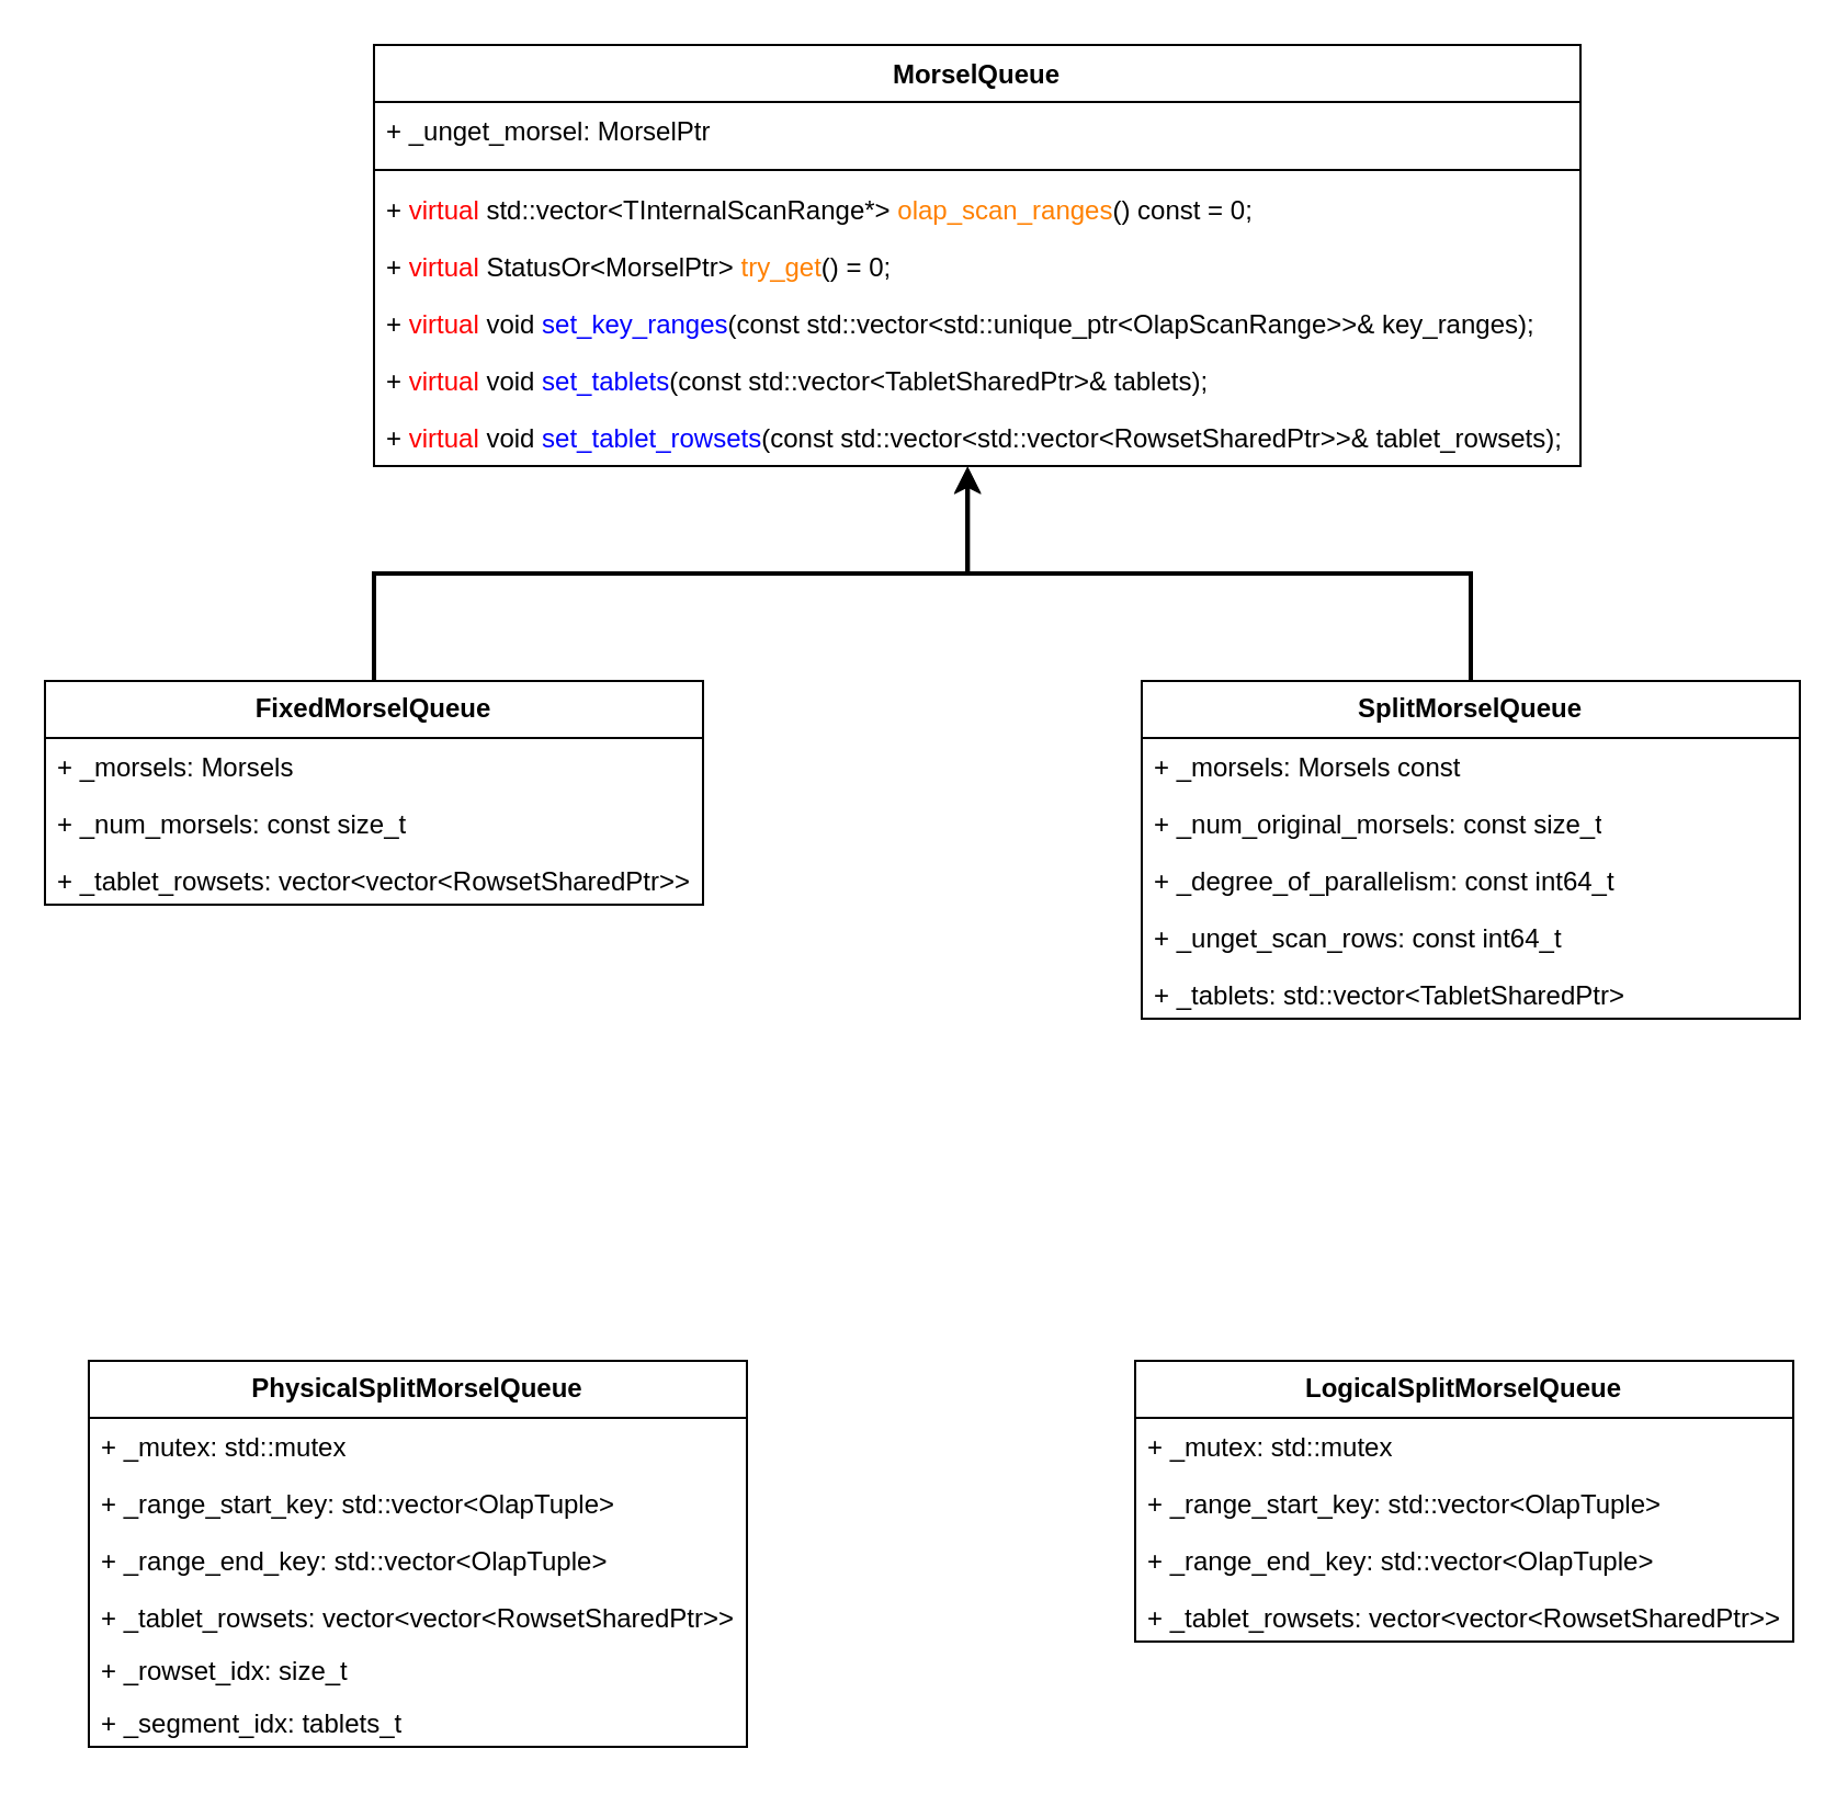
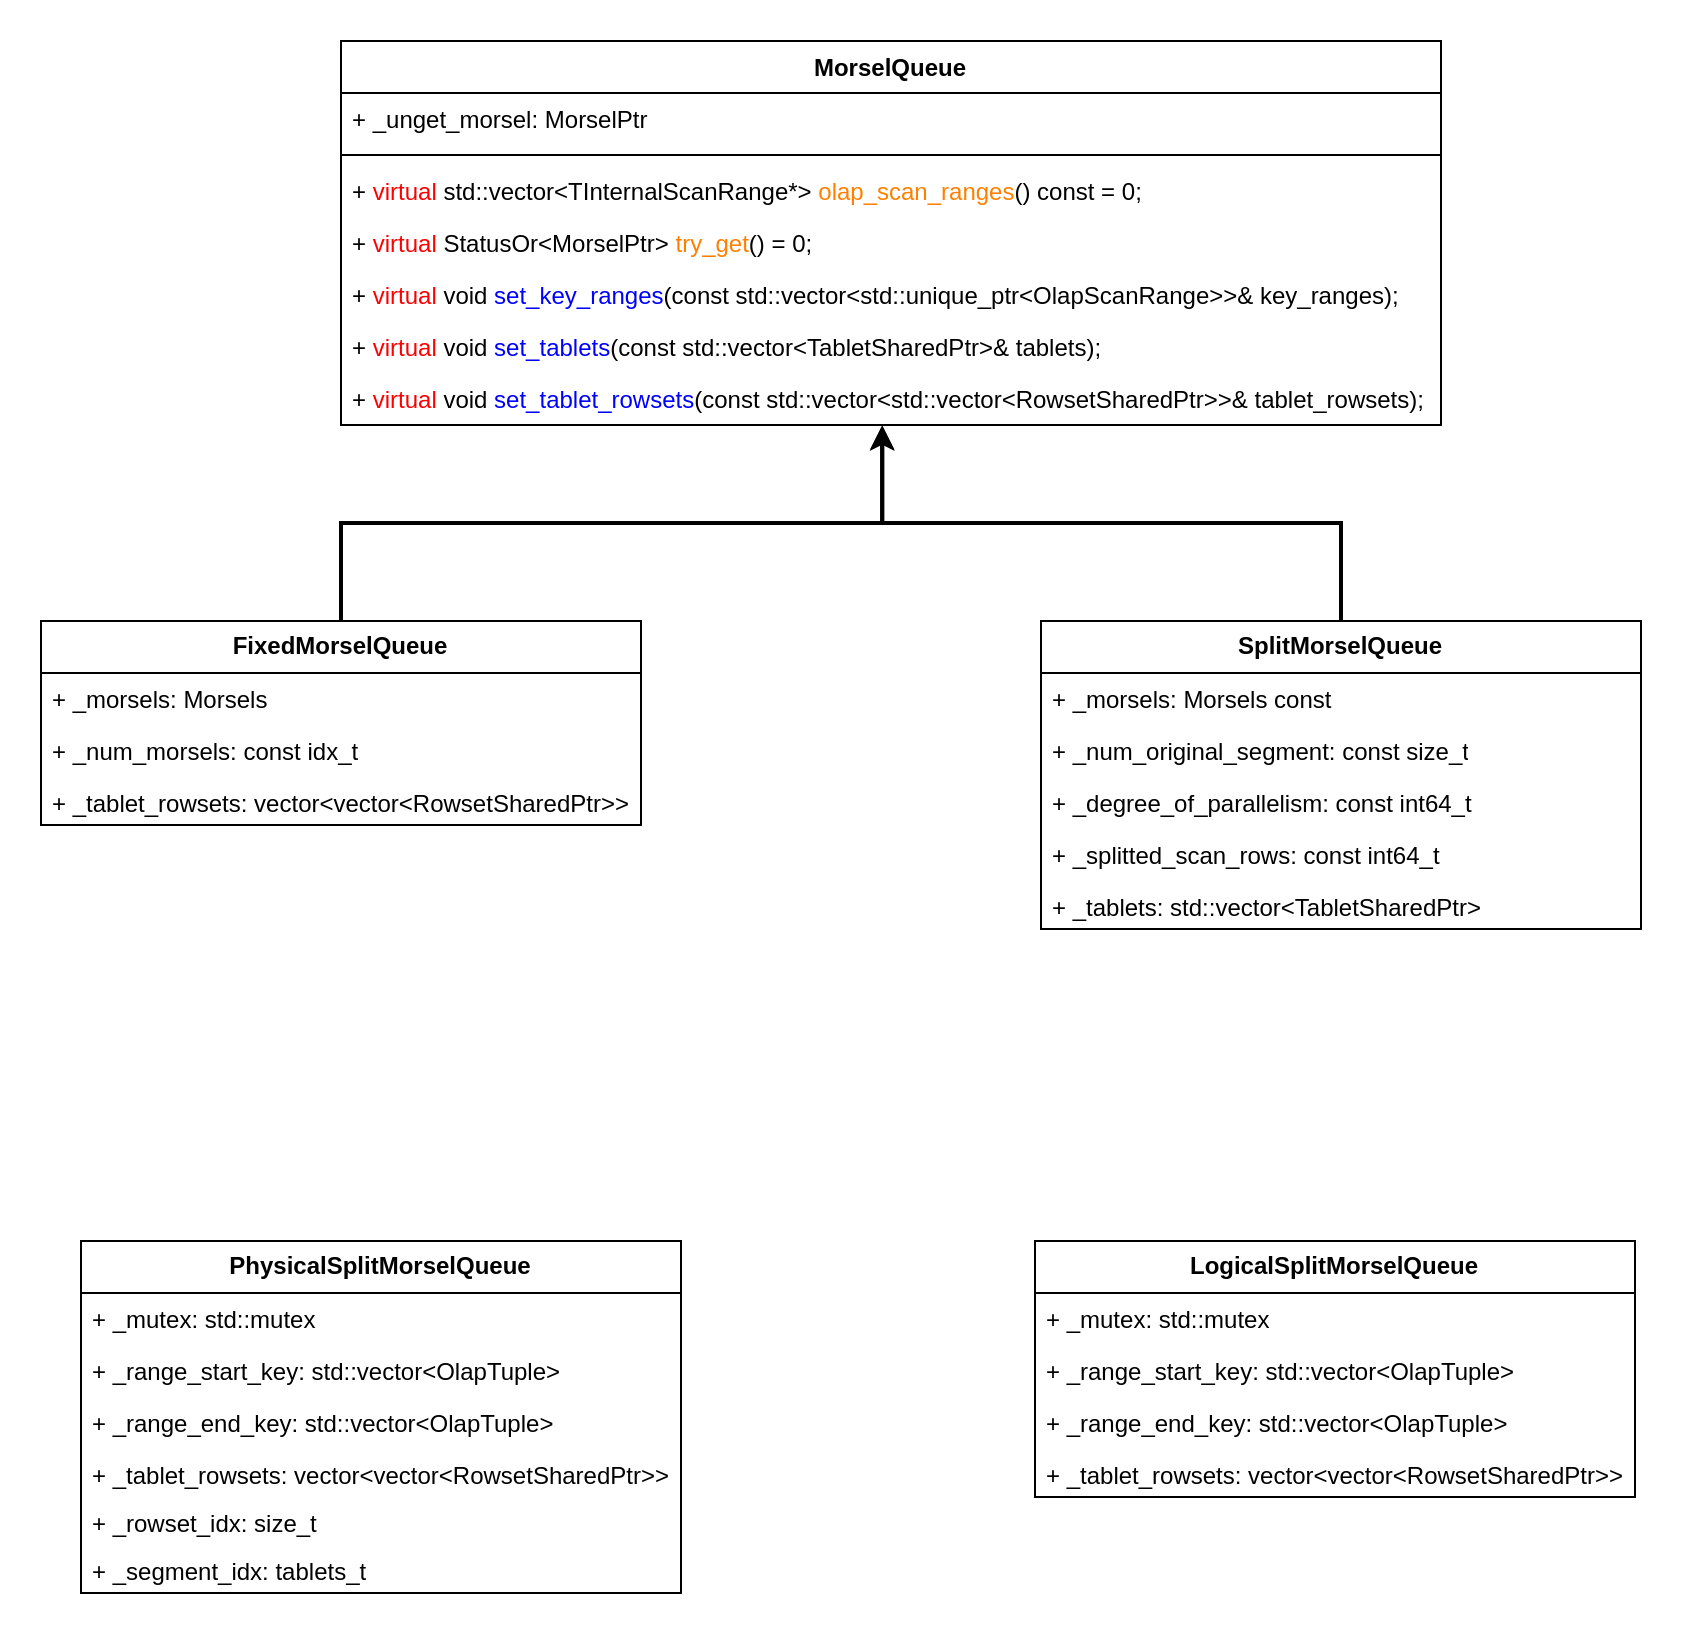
  <mxCell id="0" />
  <mxCell id="1" parent="0" />
  <mxCell id="2" value="MorselQueue" style="swimlane;fontStyle=1;align=center;verticalAlign=top;childLayout=stackLayout;horizontal=1;startSize=26;horizontalStack=0;resizeParent=1;resizeParentMax=0;resizeLast=0;collapsible=1;marginBottom=0;whiteSpace=wrap;html=1;" vertex="1" parent="1"><mxGeometry x="170" y="20" width="550" height="192" as="geometry" /></mxCell>
  <mxCell id="3" value="+ _unget_morsel: MorselPtr" style="text;strokeColor=none;fillColor=none;align=left;verticalAlign=top;spacingLeft=4;spacingRight=4;overflow=hidden;rotatable=0;points=[[0,0.5],[1,0.5]];portConstraint=eastwest;whiteSpace=wrap;html=1;" vertex="1" parent="2"><mxGeometry y="26" width="550" height="26" as="geometry" /></mxCell>
  <mxCell id="4" value="" style="line;strokeWidth=1;fillColor=none;align=left;verticalAlign=middle;spacingTop=-1;spacingLeft=3;spacingRight=3;rotatable=0;labelPosition=right;points=[];portConstraint=eastwest;strokeColor=inherit;" vertex="1" parent="2"><mxGeometry y="52" width="550" height="10" as="geometry" /></mxCell>
  <mxCell id="5" value="+ &lt;font color=&quot;#ff0000&quot;&gt;virtual&lt;/font&gt; std::vector&amp;lt;TInternalScanRange*&amp;gt; &lt;font color=&quot;#ff8000&quot;&gt;olap_scan_ranges&lt;/font&gt;() const = 0;" style="text;strokeColor=none;fillColor=none;align=left;verticalAlign=top;spacingLeft=4;spacingRight=4;overflow=hidden;rotatable=0;points=[[0,0.5],[1,0.5]];portConstraint=eastwest;whiteSpace=wrap;html=1;" vertex="1" parent="2"><mxGeometry y="62" width="550" height="26" as="geometry" /></mxCell>
  <mxCell id="6" value="+ &lt;font color=&quot;#ff0000&quot;&gt;virtual&lt;/font&gt; StatusOr&amp;lt;MorselPtr&amp;gt; &lt;font color=&quot;#ff8000&quot;&gt;try_get&lt;/font&gt;() = 0;" style="text;strokeColor=none;fillColor=none;align=left;verticalAlign=top;spacingLeft=4;spacingRight=4;overflow=hidden;rotatable=0;points=[[0,0.5],[1,0.5]];portConstraint=eastwest;whiteSpace=wrap;html=1;" vertex="1" parent="2"><mxGeometry y="88" width="550" height="26" as="geometry" /></mxCell>
  <mxCell id="7" value="+&amp;nbsp;&lt;font color=&quot;#ff0000&quot;&gt;virtual&lt;/font&gt;&amp;nbsp;void &lt;font color=&quot;#0000ff&quot;&gt;set_key_ranges&lt;/font&gt;(const std::vector&amp;lt;std::unique_ptr&amp;lt;OlapScanRange&amp;gt;&amp;gt;&amp;amp; key_ranges);" style="text;strokeColor=none;fillColor=none;align=left;verticalAlign=top;spacingLeft=4;spacingRight=4;overflow=hidden;rotatable=0;points=[[0,0.5],[1,0.5]];portConstraint=eastwest;whiteSpace=wrap;html=1;" vertex="1" parent="2"><mxGeometry y="114" width="550" height="26" as="geometry" /></mxCell>
  <mxCell id="8" value="+ &lt;font color=&quot;#ff0000&quot;&gt;virtual&lt;/font&gt; void &lt;font color=&quot;#0000ff&quot;&gt;set_tablets&lt;/font&gt;(const std::vector&amp;lt;TabletSharedPtr&amp;gt;&amp;amp; tablets);" style="text;strokeColor=none;fillColor=none;align=left;verticalAlign=top;spacingLeft=4;spacingRight=4;overflow=hidden;rotatable=0;points=[[0,0.5],[1,0.5]];portConstraint=eastwest;whiteSpace=wrap;html=1;" vertex="1" parent="2"><mxGeometry y="140" width="550" height="26" as="geometry" /></mxCell>
  <mxCell id="9" value="+ &lt;font color=&quot;#ff0000&quot;&gt;virtual&lt;/font&gt; void &lt;font color=&quot;#0000ff&quot;&gt;set_tablet_rowsets&lt;/font&gt;(const std::vector&amp;lt;std::vector&amp;lt;RowsetSharedPtr&amp;gt;&amp;gt;&amp;amp; tablet_rowsets);" style="text;strokeColor=none;fillColor=none;align=left;verticalAlign=top;spacingLeft=4;spacingRight=4;overflow=hidden;rotatable=0;points=[[0,0.5],[1,0.5]];portConstraint=eastwest;whiteSpace=wrap;html=1;" vertex="1" parent="2"><mxGeometry y="166" width="550" height="26" as="geometry" /></mxCell>
  <mxCell id="10" style="edgeStyle=orthogonalEdgeStyle;rounded=0;orthogonalLoop=1;jettySize=auto;html=1;exitX=0.5;exitY=0;exitDx=0;exitDy=0;entryX=0.492;entryY=1.019;entryDx=0;entryDy=0;entryPerimeter=0;strokeWidth=2;" edge="1" parent="1" source="11" target="9"><mxGeometry relative="1" as="geometry" /></mxCell>
  <mxCell id="11" value="&lt;b&gt;FixedMorselQueue&lt;/b&gt;" style="swimlane;fontStyle=0;childLayout=stackLayout;horizontal=1;startSize=26;fillColor=none;horizontalStack=0;resizeParent=1;resizeParentMax=0;resizeLast=0;collapsible=1;marginBottom=0;whiteSpace=wrap;html=1;" vertex="1" parent="1"><mxGeometry x="20" y="310" width="300" height="102" as="geometry" /></mxCell>
  <mxCell id="12" value="+ _morsels: Morsels" style="text;strokeColor=none;fillColor=none;align=left;verticalAlign=top;spacingLeft=4;spacingRight=4;overflow=hidden;rotatable=0;points=[[0,0.5],[1,0.5]];portConstraint=eastwest;whiteSpace=wrap;html=1;" vertex="1" parent="11"><mxGeometry y="26" width="300" height="26" as="geometry" /></mxCell>
- <mxCell id="13" value="+ _num_morsels: const size_t" style="text;strokeColor=none;fillColor=none;align=left;verticalAlign=top;spacingLeft=4;spacingRight=4;overflow=hidden;rotatable=0;points=[[0,0.5],[1,0.5]];portConstraint=eastwest;whiteSpace=wrap;html=1;" vertex="1" parent="11"><mxGeometry y="52" width="300" height="26" as="geometry" /></mxCell>
+ <mxCell id="13" value="+ _num_morsels: const idx_t" style="text;strokeColor=none;fillColor=none;align=left;verticalAlign=top;spacingLeft=4;spacingRight=4;overflow=hidden;rotatable=0;points=[[0,0.5],[1,0.5]];portConstraint=eastwest;whiteSpace=wrap;html=1;" vertex="1" parent="11"><mxGeometry y="52" width="300" height="26" as="geometry" /></mxCell>
  <mxCell id="14" value="+ _tablet_rowsets: vector&amp;lt;vector&amp;lt;RowsetSharedPtr&amp;gt;&amp;gt;" style="text;strokeColor=none;fillColor=none;align=left;verticalAlign=top;spacingLeft=4;spacingRight=4;overflow=hidden;rotatable=0;points=[[0,0.5],[1,0.5]];portConstraint=eastwest;whiteSpace=wrap;html=1;" vertex="1" parent="11"><mxGeometry y="78" width="300" height="24" as="geometry" /></mxCell>
  <mxCell id="15" style="edgeStyle=orthogonalEdgeStyle;rounded=0;orthogonalLoop=1;jettySize=auto;html=1;exitX=0.5;exitY=0;exitDx=0;exitDy=0;entryX=0.492;entryY=1.003;entryDx=0;entryDy=0;entryPerimeter=0;strokeWidth=2;" edge="1" parent="1" source="16" target="9"><mxGeometry relative="1" as="geometry" /></mxCell>
  <mxCell id="16" value="&lt;b&gt;SplitMorselQueue&lt;/b&gt;" style="swimlane;fontStyle=0;childLayout=stackLayout;horizontal=1;startSize=26;fillColor=none;horizontalStack=0;resizeParent=1;resizeParentMax=0;resizeLast=0;collapsible=1;marginBottom=0;whiteSpace=wrap;html=1;" vertex="1" parent="1"><mxGeometry x="520" y="310" width="300" height="154" as="geometry" /></mxCell>
  <mxCell id="17" value="+ _morsels: Morsels&amp;nbsp;const" style="text;strokeColor=none;fillColor=none;align=left;verticalAlign=top;spacingLeft=4;spacingRight=4;overflow=hidden;rotatable=0;points=[[0,0.5],[1,0.5]];portConstraint=eastwest;whiteSpace=wrap;html=1;" vertex="1" parent="16"><mxGeometry y="26" width="300" height="26" as="geometry" /></mxCell>
- <mxCell id="18" value="+ _num_original_morsels: const size_t" style="text;strokeColor=none;fillColor=none;align=left;verticalAlign=top;spacingLeft=4;spacingRight=4;overflow=hidden;rotatable=0;points=[[0,0.5],[1,0.5]];portConstraint=eastwest;whiteSpace=wrap;html=1;" vertex="1" parent="16"><mxGeometry y="52" width="300" height="26" as="geometry" /></mxCell>
+ <mxCell id="18" value="+ _num_original_segment: const size_t" style="text;strokeColor=none;fillColor=none;align=left;verticalAlign=top;spacingLeft=4;spacingRight=4;overflow=hidden;rotatable=0;points=[[0,0.5],[1,0.5]];portConstraint=eastwest;whiteSpace=wrap;html=1;" vertex="1" parent="16"><mxGeometry y="52" width="300" height="26" as="geometry" /></mxCell>
  <mxCell id="19" value="+ _degree_of_parallelism: const int64_t" style="text;strokeColor=none;fillColor=none;align=left;verticalAlign=top;spacingLeft=4;spacingRight=4;overflow=hidden;rotatable=0;points=[[0,0.5],[1,0.5]];portConstraint=eastwest;whiteSpace=wrap;html=1;" vertex="1" parent="16"><mxGeometry y="78" width="300" height="26" as="geometry" /></mxCell>
- <mxCell id="20" value="+ _unget_scan_rows: const int64_t" style="text;strokeColor=none;fillColor=none;align=left;verticalAlign=top;spacingLeft=4;spacingRight=4;overflow=hidden;rotatable=0;points=[[0,0.5],[1,0.5]];portConstraint=eastwest;whiteSpace=wrap;html=1;" vertex="1" parent="16"><mxGeometry y="104" width="300" height="26" as="geometry" /></mxCell>
+ <mxCell id="20" value="+ _splitted_scan_rows: const int64_t" style="text;strokeColor=none;fillColor=none;align=left;verticalAlign=top;spacingLeft=4;spacingRight=4;overflow=hidden;rotatable=0;points=[[0,0.5],[1,0.5]];portConstraint=eastwest;whiteSpace=wrap;html=1;" vertex="1" parent="16"><mxGeometry y="104" width="300" height="26" as="geometry" /></mxCell>
  <mxCell id="21" value="+ _tablets: std::vector&amp;lt;TabletSharedPtr&amp;gt;" style="text;strokeColor=none;fillColor=none;align=left;verticalAlign=top;spacingLeft=4;spacingRight=4;overflow=hidden;rotatable=0;points=[[0,0.5],[1,0.5]];portConstraint=eastwest;whiteSpace=wrap;html=1;" vertex="1" parent="16"><mxGeometry y="130" width="300" height="24" as="geometry" /></mxCell>
  <mxCell id="22" value="&lt;b&gt;PhysicalSplitMorselQueue&lt;/b&gt;" style="swimlane;fontStyle=0;childLayout=stackLayout;horizontal=1;startSize=26;fillColor=none;horizontalStack=0;resizeParent=1;resizeParentMax=0;resizeLast=0;collapsible=1;marginBottom=0;whiteSpace=wrap;html=1;" vertex="1" parent="1"><mxGeometry x="40" y="620" width="300" height="176" as="geometry" /></mxCell>
  <mxCell id="23" value="+ _mutex: std::mutex" style="text;strokeColor=none;fillColor=none;align=left;verticalAlign=top;spacingLeft=4;spacingRight=4;overflow=hidden;rotatable=0;points=[[0,0.5],[1,0.5]];portConstraint=eastwest;whiteSpace=wrap;html=1;" vertex="1" parent="22"><mxGeometry y="26" width="300" height="26" as="geometry" /></mxCell>
  <mxCell id="24" value="+ _range_start_key: std::vector&amp;lt;OlapTuple&amp;gt;" style="text;strokeColor=none;fillColor=none;align=left;verticalAlign=top;spacingLeft=4;spacingRight=4;overflow=hidden;rotatable=0;points=[[0,0.5],[1,0.5]];portConstraint=eastwest;whiteSpace=wrap;html=1;" vertex="1" parent="22"><mxGeometry y="52" width="300" height="26" as="geometry" /></mxCell>
  <mxCell id="25" value="+ _range_end_key: std::vector&amp;lt;OlapTuple&amp;gt;" style="text;strokeColor=none;fillColor=none;align=left;verticalAlign=top;spacingLeft=4;spacingRight=4;overflow=hidden;rotatable=0;points=[[0,0.5],[1,0.5]];portConstraint=eastwest;whiteSpace=wrap;html=1;" vertex="1" parent="22"><mxGeometry y="78" width="300" height="26" as="geometry" /></mxCell>
  <mxCell id="26" value="+ _tablet_rowsets: vector&amp;lt;vector&amp;lt;RowsetSharedPtr&amp;gt;&amp;gt;" style="text;strokeColor=none;fillColor=none;align=left;verticalAlign=top;spacingLeft=4;spacingRight=4;overflow=hidden;rotatable=0;points=[[0,0.5],[1,0.5]];portConstraint=eastwest;whiteSpace=wrap;html=1;" vertex="1" parent="22"><mxGeometry y="104" width="300" height="24" as="geometry" /></mxCell>
  <mxCell id="27" value="+ _rowset_idx: size_t&amp;nbsp;" style="text;strokeColor=none;fillColor=none;align=left;verticalAlign=top;spacingLeft=4;spacingRight=4;overflow=hidden;rotatable=0;points=[[0,0.5],[1,0.5]];portConstraint=eastwest;whiteSpace=wrap;html=1;" vertex="1" parent="22"><mxGeometry y="128" width="300" height="24" as="geometry" /></mxCell>
  <mxCell id="28" value="+ _segment_idx:&amp;nbsp;tablets_t&amp;nbsp;" style="text;strokeColor=none;fillColor=none;align=left;verticalAlign=top;spacingLeft=4;spacingRight=4;overflow=hidden;rotatable=0;points=[[0,0.5],[1,0.5]];portConstraint=eastwest;whiteSpace=wrap;html=1;" vertex="1" parent="22"><mxGeometry y="152" width="300" height="24" as="geometry" /></mxCell>
  <mxCell id="29" value="&lt;b&gt;LogicalSplitMorselQueue&lt;/b&gt;" style="swimlane;fontStyle=0;childLayout=stackLayout;horizontal=1;startSize=26;fillColor=none;horizontalStack=0;resizeParent=1;resizeParentMax=0;resizeLast=0;collapsible=1;marginBottom=0;whiteSpace=wrap;html=1;" vertex="1" parent="1"><mxGeometry x="517" y="620" width="300" height="128" as="geometry" /></mxCell>
  <mxCell id="30" value="+ _mutex: std::mutex" style="text;strokeColor=none;fillColor=none;align=left;verticalAlign=top;spacingLeft=4;spacingRight=4;overflow=hidden;rotatable=0;points=[[0,0.5],[1,0.5]];portConstraint=eastwest;whiteSpace=wrap;html=1;" vertex="1" parent="29"><mxGeometry y="26" width="300" height="26" as="geometry" /></mxCell>
  <mxCell id="31" value="+ _range_start_key: std::vector&amp;lt;OlapTuple&amp;gt;" style="text;strokeColor=none;fillColor=none;align=left;verticalAlign=top;spacingLeft=4;spacingRight=4;overflow=hidden;rotatable=0;points=[[0,0.5],[1,0.5]];portConstraint=eastwest;whiteSpace=wrap;html=1;" vertex="1" parent="29"><mxGeometry y="52" width="300" height="26" as="geometry" /></mxCell>
  <mxCell id="32" value="+ _range_end_key: std::vector&amp;lt;OlapTuple&amp;gt;" style="text;strokeColor=none;fillColor=none;align=left;verticalAlign=top;spacingLeft=4;spacingRight=4;overflow=hidden;rotatable=0;points=[[0,0.5],[1,0.5]];portConstraint=eastwest;whiteSpace=wrap;html=1;" vertex="1" parent="29"><mxGeometry y="78" width="300" height="26" as="geometry" /></mxCell>
  <mxCell id="33" value="+ _tablet_rowsets: vector&amp;lt;vector&amp;lt;RowsetSharedPtr&amp;gt;&amp;gt;" style="text;strokeColor=none;fillColor=none;align=left;verticalAlign=top;spacingLeft=4;spacingRight=4;overflow=hidden;rotatable=0;points=[[0,0.5],[1,0.5]];portConstraint=eastwest;whiteSpace=wrap;html=1;" vertex="1" parent="29"><mxGeometry y="104" width="300" height="24" as="geometry" /></mxCell>
